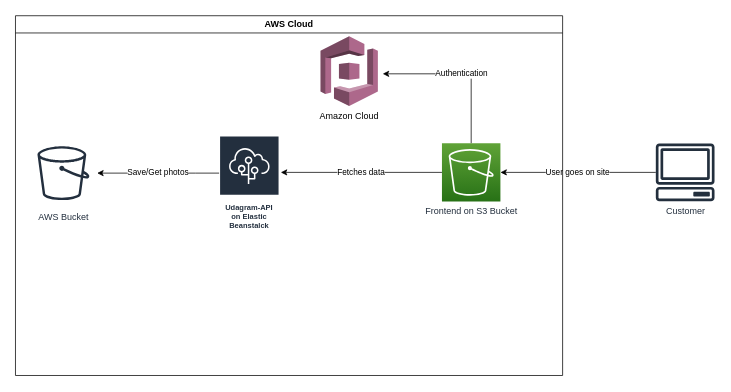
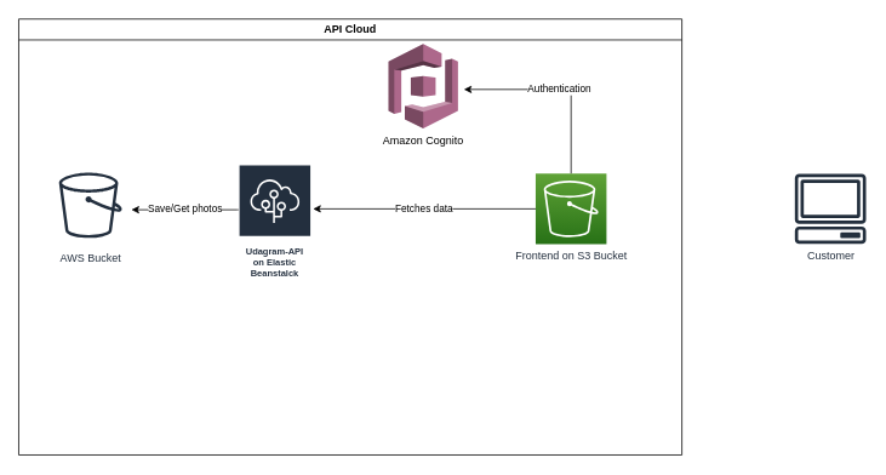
  <mxCell id="0" />
  <mxCell id="1" parent="0" />
- <mxCell id="2" value="User goes on site" style="edgeStyle=elbowEdgeStyle;rounded=0;orthogonalLoop=1;jettySize=auto;html=1;entryX=1;entryY=0.5;entryDx=0;entryDy=0;entryPerimeter=0;" parent="1" source="3" target="8" edge="1"><mxGeometry relative="1" as="geometry" /></mxCell>
  <mxCell id="3" value="Customer" style="sketch=0;outlineConnect=0;fontColor=#232F3E;gradientColor=none;fillColor=#232F3D;strokeColor=none;dashed=0;verticalLabelPosition=bottom;verticalAlign=top;align=center;html=1;fontSize=12;fontStyle=0;aspect=fixed;pointerEvents=1;shape=mxgraph.aws4.client;" parent="1" vertex="1"><mxGeometry x="874" y="191" width="79" height="76.97" as="geometry" /></mxCell>
- <mxCell id="4" value="AWS Cloud" style="swimlane;html=1;fillColor=#ffffff;whiteSpace=wrap;startSize=23;" parent="1" vertex="1"><mxGeometry x="20" y="20.48" width="730" height="480" as="geometry"><mxRectangle x="410" y="-546.52" width="110" height="30" as="alternateBounds" /></mxGeometry></mxCell>
+ <mxCell id="4" value="API Cloud" style="swimlane;html=1;fillColor=#ffffff;whiteSpace=wrap;startSize=23;" parent="1" vertex="1"><mxGeometry x="20" y="20.48" width="730" height="480" as="geometry"><mxRectangle x="410" y="-546.52" width="110" height="30" as="alternateBounds" /></mxGeometry></mxCell>
  <mxCell id="5" value="Save/Get photos" style="edgeStyle=elbowEdgeStyle;rounded=0;orthogonalLoop=1;jettySize=auto;html=1;" parent="4" source="6" target="11" edge="1"><mxGeometry relative="1" as="geometry"><mxPoint x="160" y="209" as="targetPoint" /><Array as="points"><mxPoint x="240" y="210" /></Array></mxGeometry></mxCell>
- <mxCell id="6" value="Udagram-API on Elastic Beanstalck" style="sketch=0;outlineConnect=0;fontColor=#232F3E;gradientColor=none;strokeColor=#ffffff;fillColor=#232F3E;dashed=0;verticalLabelPosition=middle;verticalAlign=bottom;align=center;html=1;whiteSpace=wrap;fontSize=10;fontStyle=1;spacing=3;shape=mxgraph.aws4.productIcon;prIcon=mxgraph.aws4.elastic_beanstalk;" parent="4" vertex="1"><mxGeometry x="272" y="160" width="80" height="130" as="geometry" /></mxCell>
- <mxCell id="7" value="Amazon Cloud" style="outlineConnect=0;dashed=0;verticalLabelPosition=bottom;verticalAlign=top;align=center;html=1;shape=mxgraph.aws3.cognito;fillColor=#AD688B;gradientColor=none;" parent="4" vertex="1"><mxGeometry x="407" y="27.52" width="76.5" height="93" as="geometry" /></mxCell>
+ <mxCell id="6" value="Udagram-API on Elastic Beanstalck" style="sketch=0;outlineConnect=0;fontColor=#232F3E;gradientColor=none;strokeColor=#ffffff;fillColor=#232F3E;dashed=0;verticalLabelPosition=middle;verticalAlign=bottom;align=center;html=1;whiteSpace=wrap;fontSize=10;fontStyle=1;spacing=3;shape=mxgraph.aws4.productIcon;prIcon=mxgraph.aws4.elastic_beanstalk;" parent="4" vertex="1"><mxGeometry x="242" y="160" width="80" height="130" as="geometry" /></mxCell>
+ <mxCell id="7" value="Amazon Cognito" style="outlineConnect=0;dashed=0;verticalLabelPosition=bottom;verticalAlign=top;align=center;html=1;shape=mxgraph.aws3.cognito;fillColor=#AD688B;gradientColor=none;" parent="4" vertex="1"><mxGeometry x="407" y="27.52" width="76.5" height="93" as="geometry" /></mxCell>
  <mxCell id="8" value="Frontend on S3 Bucket" style="sketch=0;points=[[0,0,0],[0.25,0,0],[0.5,0,0],[0.75,0,0],[1,0,0],[0,1,0],[0.25,1,0],[0.5,1,0],[0.75,1,0],[1,1,0],[0,0.25,0],[0,0.5,0],[0,0.75,0],[1,0.25,0],[1,0.5,0],[1,0.75,0]];outlineConnect=0;fontColor=#232F3E;gradientColor=#60A337;gradientDirection=north;fillColor=#277116;strokeColor=#ffffff;dashed=0;verticalLabelPosition=bottom;verticalAlign=top;align=center;html=1;fontSize=12;fontStyle=0;aspect=fixed;shape=mxgraph.aws4.resourceIcon;resIcon=mxgraph.aws4.s3;" parent="4" vertex="1"><mxGeometry x="569" y="170" width="78" height="78" as="geometry" /></mxCell>
  <mxCell id="9" value="Authentication" style="edgeStyle=elbowEdgeStyle;elbow=horizontal;endArrow=classic;html=1;rounded=0;" parent="4" source="8" edge="1"><mxGeometry width="50" height="50" relative="1" as="geometry"><mxPoint x="410" y="270" as="sourcePoint" /><mxPoint x="490" y="77.52" as="targetPoint" /><Array as="points"><mxPoint x="608" y="138" /><mxPoint x="524" y="48" /><mxPoint x="600" y="140" /></Array></mxGeometry></mxCell>
  <mxCell id="10" value="Fetches data" style="edgeStyle=elbowEdgeStyle;rounded=0;orthogonalLoop=1;jettySize=auto;html=1;exitX=0;exitY=0.5;exitDx=0;exitDy=0;exitPerimeter=0;entryX=1.025;entryY=0.377;entryDx=0;entryDy=0;entryPerimeter=0;" parent="4" source="8" target="6" edge="1"><mxGeometry relative="1" as="geometry"><mxPoint x="230" y="209" as="targetPoint" /><Array as="points" /></mxGeometry></mxCell>
- <mxCell id="11" value="AWS Bucket" style="sketch=0;outlineConnect=0;fontColor=#232F3E;gradientColor=none;strokeColor=#232F3E;fillColor=#ffffff;dashed=0;verticalLabelPosition=bottom;verticalAlign=top;align=center;html=1;fontSize=12;fontStyle=0;aspect=fixed;shape=mxgraph.aws4.resourceIcon;resIcon=mxgraph.aws4.bucket;" parent="4" vertex="1"><mxGeometry x="19" y="165" width="90" height="90" as="geometry" /></mxCell>
+ <mxCell id="11" value="AWS Bucket" style="sketch=0;outlineConnect=0;fontColor=#232F3E;gradientColor=none;strokeColor=#232F3E;fillColor=#ffffff;dashed=0;verticalLabelPosition=bottom;verticalAlign=top;align=center;html=1;fontSize=12;fontStyle=0;aspect=fixed;shape=mxgraph.aws4.resourceIcon;resIcon=mxgraph.aws4.bucket;" parent="4" vertex="1"><mxGeometry x="34" y="160" width="90" height="90" as="geometry" /></mxCell>
